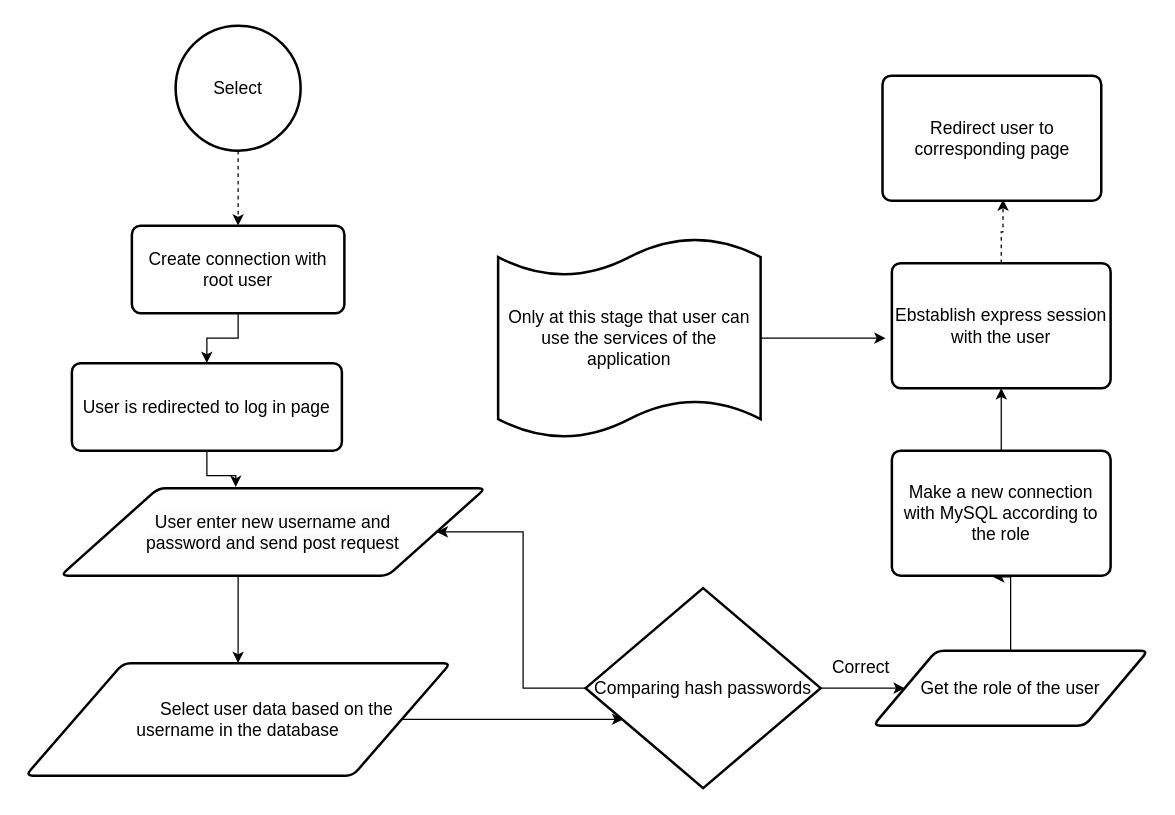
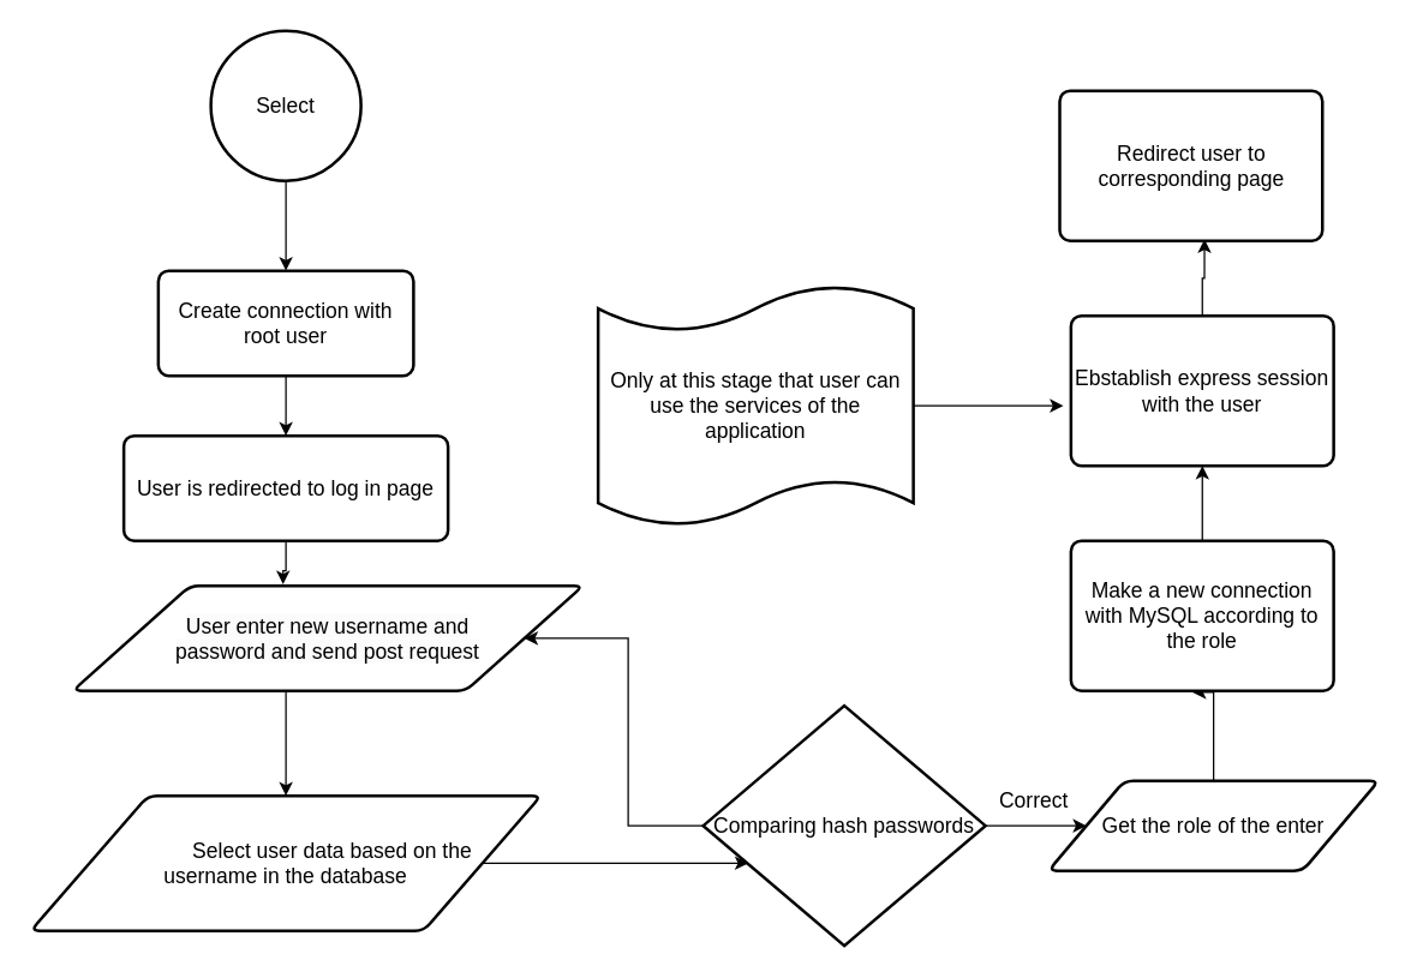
  <mxCell id="0" />
  <mxCell id="1" parent="0" />
- <mxCell id="2" style="edgeStyle=orthogonalEdgeStyle;rounded=0;orthogonalLoop=1;jettySize=auto;html=1;entryX=0.5;entryY=0;entryDx=0;entryDy=0;fontSize=14;dashed=1;" edge="1" parent="1" source="3" target="5"><mxGeometry relative="1" as="geometry" /></mxCell>
+ <mxCell id="2" style="edgeStyle=orthogonalEdgeStyle;rounded=0;orthogonalLoop=1;jettySize=auto;html=1;entryX=0.5;entryY=0;entryDx=0;entryDy=0;fontSize=14;" edge="1" parent="1" source="3" target="5"><mxGeometry relative="1" as="geometry" /></mxCell>
  <mxCell id="3" value="Select" style="strokeWidth=2;html=1;shape=mxgraph.flowchart.start_2;whiteSpace=wrap;fontSize=14;" vertex="1" parent="1"><mxGeometry x="140" y="20" width="100" height="100" as="geometry" /></mxCell>
  <mxCell id="4" style="edgeStyle=orthogonalEdgeStyle;rounded=0;orthogonalLoop=1;jettySize=auto;html=1;entryX=0.5;entryY=0;entryDx=0;entryDy=0;fontSize=14;" edge="1" parent="1" source="5" target="7"><mxGeometry relative="1" as="geometry" /></mxCell>
  <mxCell id="5" value="Create connection with root user" style="rounded=1;whiteSpace=wrap;html=1;absoluteArcSize=1;arcSize=14;strokeWidth=2;fontSize=14;" vertex="1" parent="1"><mxGeometry x="105" y="180" width="170" height="70" as="geometry" /></mxCell>
  <mxCell id="6" style="edgeStyle=orthogonalEdgeStyle;rounded=0;orthogonalLoop=1;jettySize=auto;html=1;entryX=0.412;entryY=-0.014;entryDx=0;entryDy=0;entryPerimeter=0;fontSize=14;" edge="1" parent="1" source="7" target="9"><mxGeometry relative="1" as="geometry" /></mxCell>
- <mxCell id="7" value="User is redirected to log in page" style="rounded=1;whiteSpace=wrap;html=1;absoluteArcSize=1;arcSize=14;strokeWidth=2;fontSize=14;" vertex="1" parent="1"><mxGeometry x="57" y="290" width="216" height="70" as="geometry" /></mxCell>
+ <mxCell id="7" value="User is redirected to log in page" style="rounded=1;whiteSpace=wrap;html=1;absoluteArcSize=1;arcSize=14;strokeWidth=2;fontSize=14;" vertex="1" parent="1"><mxGeometry x="82" y="290" width="216" height="70" as="geometry" /></mxCell>
  <mxCell id="8" style="edgeStyle=orthogonalEdgeStyle;rounded=0;orthogonalLoop=1;jettySize=auto;html=1;fontSize=14;" edge="1" parent="1" source="9" target="11"><mxGeometry relative="1" as="geometry"><Array as="points"><mxPoint x="190" y="480" /><mxPoint x="190" y="480" /></Array></mxGeometry></mxCell>
  <mxCell id="9" value="&lt;span style=&quot;color: rgb(0, 0, 0); font-family: Helvetica; font-size: 14px; font-style: normal; font-variant-ligatures: normal; font-variant-caps: normal; font-weight: 400; letter-spacing: normal; orphans: 2; text-align: center; text-indent: 0px; text-transform: none; widows: 2; word-spacing: 0px; -webkit-text-stroke-width: 0px; background-color: rgb(251, 251, 251); text-decoration-thickness: initial; text-decoration-style: initial; text-decoration-color: initial; float: none; display: inline !important;&quot;&gt;User enter new username and &lt;br style=&quot;font-size: 14px;&quot;&gt;password and send post request&lt;/span&gt;" style="shape=parallelogram;html=1;strokeWidth=2;perimeter=parallelogramPerimeter;whiteSpace=wrap;rounded=1;arcSize=12;size=0.23;fontSize=14;" vertex="1" parent="1"><mxGeometry x="48" y="390" width="340" height="70" as="geometry" /></mxCell>
  <mxCell id="10" style="edgeStyle=orthogonalEdgeStyle;rounded=0;orthogonalLoop=1;jettySize=auto;html=1;entryX=0.16;entryY=0.656;entryDx=0;entryDy=0;entryPerimeter=0;fontSize=14;" edge="1" parent="1" source="11" target="14"><mxGeometry relative="1" as="geometry" /></mxCell>
  <mxCell id="11" value="&lt;span style=&quot;white-space: pre; font-size: 14px;&quot;&gt;&#09;&lt;/span&gt;&lt;span style=&quot;white-space: pre; font-size: 14px;&quot;&gt;&#09;&lt;/span&gt;Select user data based on the &lt;br&gt;username in the database" style="shape=parallelogram;html=1;strokeWidth=2;perimeter=parallelogramPerimeter;whiteSpace=wrap;rounded=1;arcSize=12;size=0.23;fontSize=14;" vertex="1" parent="1"><mxGeometry x="20" y="530" width="340" height="90" as="geometry" /></mxCell>
  <mxCell id="12" style="edgeStyle=orthogonalEdgeStyle;rounded=0;orthogonalLoop=1;jettySize=auto;html=1;entryX=1;entryY=0.5;entryDx=0;entryDy=0;fontSize=14;" edge="1" parent="1" source="14" target="9"><mxGeometry relative="1" as="geometry"><Array as="points"><mxPoint x="418" y="550" /><mxPoint x="418" y="425" /></Array></mxGeometry></mxCell>
  <mxCell id="13" style="edgeStyle=orthogonalEdgeStyle;rounded=0;orthogonalLoop=1;jettySize=auto;html=1;fontSize=14;" edge="1" parent="1" source="14" target="16"><mxGeometry relative="1" as="geometry" /></mxCell>
  <mxCell id="14" value="Comparing hash passwords" style="strokeWidth=2;html=1;shape=mxgraph.flowchart.decision;whiteSpace=wrap;fontSize=14;" vertex="1" parent="1"><mxGeometry x="468" y="470" width="188" height="160" as="geometry" /></mxCell>
  <mxCell id="15" style="edgeStyle=orthogonalEdgeStyle;rounded=0;orthogonalLoop=1;jettySize=auto;html=1;entryX=0.463;entryY=1.01;entryDx=0;entryDy=0;entryPerimeter=0;fontSize=14;" edge="1" parent="1" source="16" target="19"><mxGeometry relative="1" as="geometry"><Array as="points"><mxPoint x="808" y="461" /></Array></mxGeometry></mxCell>
- <mxCell id="16" value="Get the role of the user" style="shape=parallelogram;html=1;strokeWidth=2;perimeter=parallelogramPerimeter;whiteSpace=wrap;rounded=1;arcSize=12;size=0.23;fontSize=14;" vertex="1" parent="1"><mxGeometry x="698" y="520" width="220" height="60" as="geometry" /></mxCell>
+ <mxCell id="16" value="Get the role of the enter" style="shape=parallelogram;html=1;strokeWidth=2;perimeter=parallelogramPerimeter;whiteSpace=wrap;rounded=1;arcSize=12;size=0.23;fontSize=14;" vertex="1" parent="1"><mxGeometry x="698" y="520" width="220" height="60" as="geometry" /></mxCell>
  <mxCell id="17" value="Correct" style="text;html=1;align=center;verticalAlign=middle;resizable=0;points=[];autosize=1;strokeColor=none;fillColor=none;fontSize=14;" vertex="1" parent="1"><mxGeometry x="653" y="518" width="70" height="30" as="geometry" /></mxCell>
  <mxCell id="18" style="edgeStyle=orthogonalEdgeStyle;rounded=0;orthogonalLoop=1;jettySize=auto;html=1;entryX=0.5;entryY=1;entryDx=0;entryDy=0;fontSize=14;" edge="1" parent="1" source="19" target="21"><mxGeometry relative="1" as="geometry" /></mxCell>
  <mxCell id="19" value="Make a new connection with MySQL according to the role" style="rounded=1;whiteSpace=wrap;html=1;absoluteArcSize=1;arcSize=14;strokeWidth=2;fontSize=14;" vertex="1" parent="1"><mxGeometry x="713" y="360" width="175" height="100" as="geometry" /></mxCell>
- <mxCell id="20" style="edgeStyle=orthogonalEdgeStyle;rounded=0;orthogonalLoop=1;jettySize=auto;html=1;entryX=0.551;entryY=0.99;entryDx=0;entryDy=0;entryPerimeter=0;fontSize=14;dashed=1;" edge="1" parent="1" source="21" target="22"><mxGeometry relative="1" as="geometry" /></mxCell>
+ <mxCell id="20" style="edgeStyle=orthogonalEdgeStyle;rounded=0;orthogonalLoop=1;jettySize=auto;html=1;entryX=0.551;entryY=0.99;entryDx=0;entryDy=0;entryPerimeter=0;fontSize=14;" edge="1" parent="1" source="21" target="22"><mxGeometry relative="1" as="geometry" /></mxCell>
  <mxCell id="21" value="Ebstablish express session with the user" style="rounded=1;whiteSpace=wrap;html=1;absoluteArcSize=1;arcSize=14;strokeWidth=2;fontSize=14;" vertex="1" parent="1"><mxGeometry x="713" width="175" height="100" as="geometry" y="210" /></mxCell>
  <mxCell id="22" value="Redirect user to corresponding page" style="rounded=1;whiteSpace=wrap;html=1;absoluteArcSize=1;arcSize=14;strokeWidth=2;fontSize=14;" vertex="1" parent="1"><mxGeometry x="705.5" y="60" width="175" height="100" as="geometry" /></mxCell>
  <mxCell id="23" style="edgeStyle=orthogonalEdgeStyle;rounded=0;orthogonalLoop=1;jettySize=auto;html=1;entryX=-0.029;entryY=0.6;entryDx=0;entryDy=0;entryPerimeter=0;" edge="1" parent="1" source="24" target="21"><mxGeometry relative="1" as="geometry" /></mxCell>
  <mxCell id="24" value="&lt;font style=&quot;font-size: 14px;&quot;&gt;Only at this stage that user can use the services of the application&lt;/font&gt;" style="shape=tape;whiteSpace=wrap;html=1;strokeWidth=2;size=0.19" vertex="1" parent="1"><mxGeometry x="398" y="190" width="210" height="160" as="geometry" /></mxCell>
